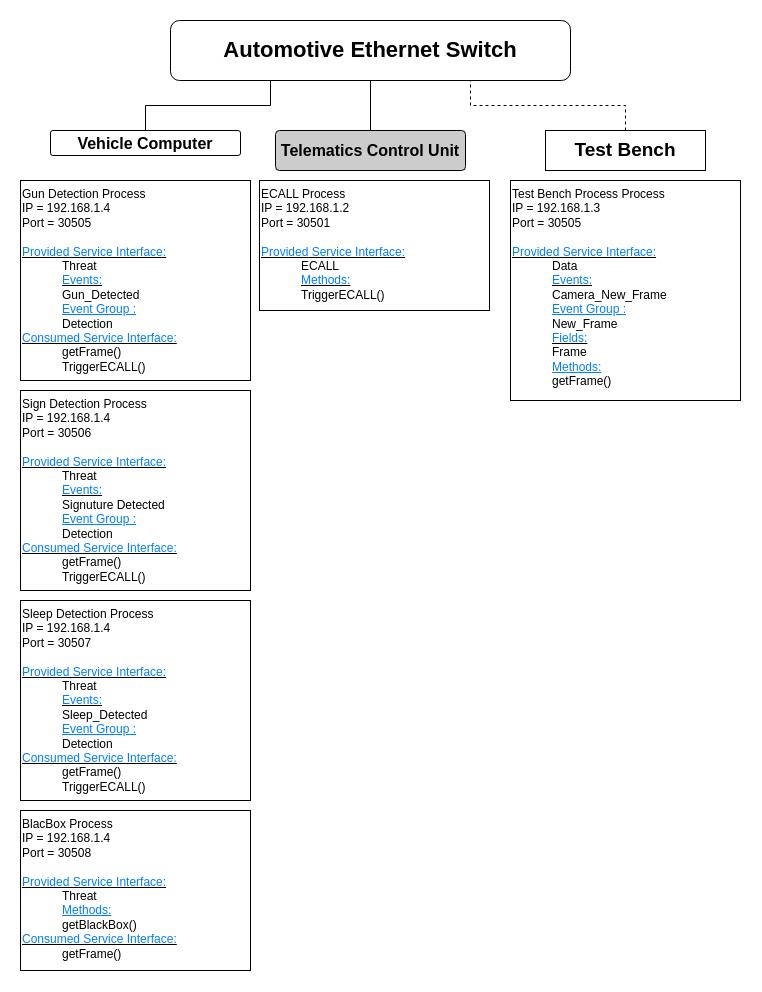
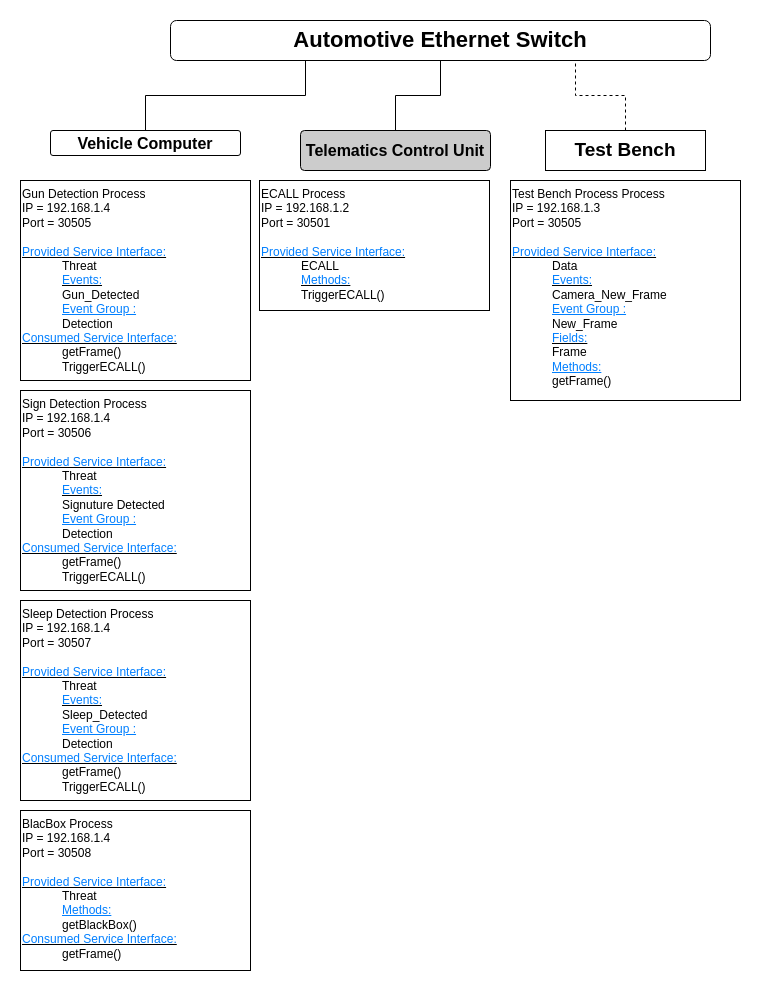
  <mxCell id="0" />
  <mxCell id="1" parent="0" />
  <mxCell id="2" style="edgeStyle=orthogonalEdgeStyle;rounded=0;orthogonalLoop=1;jettySize=auto;html=1;entryX=0.5;entryY=0;entryDx=0;entryDy=0;endArrow=none;endFill=0;" parent="1" source="3" target="11" edge="1"><mxGeometry relative="1" as="geometry" /></mxCell>
- <mxCell id="3" value="&lt;b&gt;&lt;font style=&quot;font-size: 22px&quot;&gt;Automotive Ethernet Switch&lt;/font&gt;&lt;/b&gt;" style="rounded=1;whiteSpace=wrap;html=1;" parent="1" vertex="1"><mxGeometry x="170" y="20" width="400" height="60" as="geometry" /></mxCell>
+ <mxCell id="3" value="&lt;b&gt;&lt;font style=&quot;font-size: 22px&quot;&gt;Automotive Ethernet Switch&lt;/font&gt;&lt;/b&gt;" style="rounded=1;whiteSpace=wrap;html=1;" parent="1" vertex="1"><mxGeometry x="170" y="20" width="540" height="40" as="geometry" /></mxCell>
  <mxCell id="4" style="edgeStyle=orthogonalEdgeStyle;rounded=0;orthogonalLoop=1;jettySize=auto;html=1;entryX=0.25;entryY=1;entryDx=0;entryDy=0;endArrow=none;endFill=0;" parent="1" source="5" target="3" edge="1"><mxGeometry relative="1" as="geometry" /></mxCell>
  <mxCell id="5" value="&lt;font style=&quot;font-size: 16px&quot;&gt;&lt;b&gt;Vehicle Computer&lt;/b&gt;&lt;/font&gt;" style="rounded=1;whiteSpace=wrap;html=1;arcSize=10;" parent="1" vertex="1"><mxGeometry x="50" y="130" width="190" height="25" as="geometry" /></mxCell>
  <mxCell id="6" style="edgeStyle=orthogonalEdgeStyle;rounded=0;orthogonalLoop=1;jettySize=auto;html=1;entryX=0.75;entryY=1;entryDx=0;entryDy=0;endArrow=none;endFill=0;dashed=1;" parent="1" source="7" target="3" edge="1"><mxGeometry relative="1" as="geometry" /></mxCell>
  <mxCell id="7" value="&lt;b&gt;&lt;font style=&quot;font-size: 19px&quot;&gt;Test Bench&lt;/font&gt;&lt;/b&gt;" style="whiteSpace=wrap;html=1;rounded=0;" parent="1" vertex="1"><mxGeometry x="545" y="130" width="160" height="40" as="geometry" /></mxCell>
  <mxCell id="8" value="Gun Detection Process&lt;br&gt;IP = 192.168.1.4&lt;br&gt;Port = 30505&lt;br&gt;&lt;br&gt;&lt;u&gt;&lt;font color=&quot;#007fff&quot;&gt;Provided Service Interface:&lt;br&gt;&lt;/font&gt;&lt;/u&gt;&lt;blockquote style=&quot;margin: 0 0 0 40px ; border: none ; padding: 0px&quot;&gt;Threat&lt;/blockquote&gt;&lt;blockquote style=&quot;margin: 0 0 0 40px ; border: none ; padding: 0px&quot;&gt;&lt;u&gt;&lt;font color=&quot;#007fff&quot;&gt;Events:&lt;/font&gt;&lt;/u&gt;&lt;/blockquote&gt;&lt;blockquote style=&quot;margin: 0 0 0 40px ; border: none ; padding: 0px&quot;&gt;&lt;font&gt;Gun_Detected&lt;br&gt;&lt;/font&gt;&lt;/blockquote&gt;&lt;blockquote style=&quot;margin: 0 0 0 40px ; border: none ; padding: 0px&quot;&gt;&lt;font&gt;&lt;u style=&quot;color: rgb(0 , 127 , 255)&quot;&gt;Event Group :&lt;/u&gt;&lt;br&gt;Detection&lt;br&gt;&lt;/font&gt;&lt;/blockquote&gt;&lt;u&gt;&lt;font color=&quot;#007fff&quot;&gt;Consumed Service Interface:&lt;br&gt;&lt;/font&gt;&lt;/u&gt;&lt;blockquote style=&quot;margin: 0 0 0 40px ; border: none ; padding: 0px&quot;&gt;getFrame()&lt;/blockquote&gt;&lt;blockquote style=&quot;margin: 0 0 0 40px ; border: none ; padding: 0px&quot;&gt;TriggerECALL()&lt;/blockquote&gt;" style="rounded=0;whiteSpace=wrap;html=1;verticalAlign=top;align=left;" parent="1" vertex="1"><mxGeometry x="20" y="180" width="230" height="200" as="geometry" /></mxCell>
  <mxCell id="9" value="Test Bench Process Process&lt;br&gt;IP = 192.168.1.3&lt;br&gt;Port = 30505&lt;br&gt;&lt;br&gt;&lt;u&gt;&lt;font color=&quot;#007fff&quot;&gt;Provided Service Interface:&lt;br&gt;&lt;/font&gt;&lt;/u&gt;&lt;blockquote style=&quot;margin: 0 0 0 40px ; border: none ; padding: 0px&quot;&gt;Data&lt;/blockquote&gt;&lt;blockquote style=&quot;margin: 0 0 0 40px ; border: none ; padding: 0px&quot;&gt;&lt;u&gt;&lt;font color=&quot;#007fff&quot;&gt;Events:&lt;/font&gt;&lt;/u&gt;&lt;/blockquote&gt;&lt;blockquote style=&quot;margin: 0 0 0 40px ; border: none ; padding: 0px&quot;&gt;&lt;font&gt;Camera_New_Frame&lt;/font&gt;&lt;/blockquote&gt;&lt;blockquote style=&quot;margin: 0 0 0 40px ; border: none ; padding: 0px&quot;&gt;&lt;font&gt;&lt;font color=&quot;#007fff&quot;&gt;&lt;u&gt;Event Group :&lt;/u&gt;&lt;/font&gt;&lt;br&gt;New_Frame&lt;/font&gt;&lt;/blockquote&gt;&lt;blockquote style=&quot;margin: 0 0 0 40px ; border: none ; padding: 0px&quot;&gt;&lt;u&gt;&lt;font color=&quot;#007fff&quot;&gt;Fields:&lt;/font&gt;&lt;/u&gt;&lt;/blockquote&gt;&lt;blockquote style=&quot;margin: 0 0 0 40px ; border: none ; padding: 0px&quot;&gt;Frame&lt;br&gt;&lt;u style=&quot;color: rgb(0 , 127 , 255)&quot;&gt;Methods:&lt;/u&gt;&lt;/blockquote&gt;&lt;blockquote style=&quot;margin: 0 0 0 40px ; border: none ; padding: 0px&quot;&gt;getFrame()&lt;br&gt;&lt;/blockquote&gt;" style="rounded=0;whiteSpace=wrap;html=1;verticalAlign=top;align=left;" parent="1" vertex="1"><mxGeometry x="510" y="180" width="230" height="220" as="geometry" /></mxCell>
  <mxCell id="10" value="ECALL Process&lt;br&gt;IP = 192.168.1.2&lt;br&gt;Port = 30501&lt;br&gt;&lt;br&gt;&lt;u&gt;&lt;font color=&quot;#007fff&quot;&gt;Provided Service Interface:&lt;br&gt;&lt;/font&gt;&lt;/u&gt;&lt;blockquote style=&quot;margin: 0 0 0 40px ; border: none ; padding: 0px&quot;&gt;ECALL&lt;/blockquote&gt;&lt;blockquote style=&quot;margin: 0 0 0 40px ; border: none ; padding: 0px&quot;&gt;&lt;u&gt;&lt;font color=&quot;#007fff&quot;&gt;Methods:&lt;/font&gt;&lt;/u&gt;&lt;/blockquote&gt;&lt;blockquote style=&quot;margin: 0 0 0 40px ; border: none ; padding: 0px&quot;&gt;TriggerECALL()&lt;/blockquote&gt;" style="rounded=0;whiteSpace=wrap;html=1;verticalAlign=top;align=left;labelBackgroundColor=#ffffff;" parent="1" vertex="1"><mxGeometry x="259" y="180" width="230" height="130" as="geometry" /></mxCell>
- <mxCell id="11" value="&lt;font style=&quot;font-size: 16px&quot;&gt;&lt;b&gt;Telematics Control Unit&lt;/b&gt;&lt;/font&gt;" style="rounded=1;whiteSpace=wrap;html=1;arcSize=10;fillColor=#CCCCCC;" parent="1" vertex="1"><mxGeometry x="275" y="130" width="190" height="40" as="geometry" /></mxCell>
+ <mxCell id="11" value="&lt;font style=&quot;font-size: 16px&quot;&gt;&lt;b&gt;Telematics Control Unit&lt;/b&gt;&lt;/font&gt;" style="rounded=1;whiteSpace=wrap;html=1;arcSize=10;fillColor=#CCCCCC;" parent="1" vertex="1"><mxGeometry x="300" y="130" width="190" height="40" as="geometry" /></mxCell>
  <mxCell id="12" value="Sign Detection Process&lt;br&gt;IP = 192.168.1.4&lt;br&gt;Port = 30506&lt;br&gt;&lt;br&gt;&lt;u&gt;&lt;font color=&quot;#007fff&quot;&gt;Provided Service Interface:&lt;br&gt;&lt;/font&gt;&lt;/u&gt;&lt;blockquote style=&quot;margin: 0 0 0 40px ; border: none ; padding: 0px&quot;&gt;Threat&lt;/blockquote&gt;&lt;blockquote style=&quot;margin: 0 0 0 40px ; border: none ; padding: 0px&quot;&gt;&lt;u&gt;&lt;font color=&quot;#007fff&quot;&gt;Events:&lt;/font&gt;&lt;/u&gt;&lt;/blockquote&gt;&lt;blockquote style=&quot;margin: 0 0 0 40px ; border: none ; padding: 0px&quot;&gt;&lt;font&gt;Signuture Detected&lt;/font&gt;&lt;/blockquote&gt;&lt;blockquote style=&quot;margin: 0 0 0 40px ; border: none ; padding: 0px&quot;&gt;&lt;font&gt;&lt;u style=&quot;color: rgb(0 , 127 , 255)&quot;&gt;Event Group :&lt;/u&gt;&lt;br&gt;Detection&lt;br&gt;&lt;/font&gt;&lt;/blockquote&gt;&lt;u&gt;&lt;font color=&quot;#007fff&quot;&gt;Consumed Service Interface:&lt;br&gt;&lt;/font&gt;&lt;/u&gt;&lt;blockquote style=&quot;margin: 0 0 0 40px ; border: none ; padding: 0px&quot;&gt;getFrame()&lt;/blockquote&gt;&lt;blockquote style=&quot;margin: 0 0 0 40px ; border: none ; padding: 0px&quot;&gt;TriggerECALL()&lt;/blockquote&gt;" style="rounded=0;whiteSpace=wrap;html=1;verticalAlign=top;align=left;" parent="1" vertex="1"><mxGeometry x="20" y="390" width="230" height="200" as="geometry" /></mxCell>
  <mxCell id="13" value="Sleep Detection Process&lt;br&gt;IP = 192.168.1.4&lt;br&gt;Port = 30507&lt;br&gt;&lt;br&gt;&lt;u&gt;&lt;font color=&quot;#007fff&quot;&gt;Provided Service Interface:&lt;br&gt;&lt;/font&gt;&lt;/u&gt;&lt;blockquote style=&quot;margin: 0 0 0 40px ; border: none ; padding: 0px&quot;&gt;Threat&lt;/blockquote&gt;&lt;blockquote style=&quot;margin: 0 0 0 40px ; border: none ; padding: 0px&quot;&gt;&lt;u&gt;&lt;font color=&quot;#007fff&quot;&gt;Events:&lt;/font&gt;&lt;/u&gt;&lt;/blockquote&gt;&lt;blockquote style=&quot;margin: 0 0 0 40px ; border: none ; padding: 0px&quot;&gt;&lt;font&gt;Sleep_Detected&lt;/font&gt;&lt;/blockquote&gt;&lt;blockquote style=&quot;margin: 0 0 0 40px ; border: none ; padding: 0px&quot;&gt;&lt;font&gt;&lt;u style=&quot;color: rgb(0 , 127 , 255)&quot;&gt;Event Group :&lt;/u&gt;&lt;br&gt;Detection&lt;br&gt;&lt;/font&gt;&lt;/blockquote&gt;&lt;u&gt;&lt;font color=&quot;#007fff&quot;&gt;Consumed Service Interface:&lt;br&gt;&lt;/font&gt;&lt;/u&gt;&lt;blockquote style=&quot;margin: 0 0 0 40px ; border: none ; padding: 0px&quot;&gt;getFrame()&lt;/blockquote&gt;&lt;blockquote style=&quot;margin: 0 0 0 40px ; border: none ; padding: 0px&quot;&gt;TriggerECALL()&lt;/blockquote&gt;" style="rounded=0;whiteSpace=wrap;html=1;verticalAlign=top;align=left;" parent="1" vertex="1"><mxGeometry x="20" y="600" width="230" height="200" as="geometry" /></mxCell>
  <mxCell id="14" value="BlacBox Process&lt;br&gt;IP = 192.168.1.4&lt;br&gt;Port = 30508&lt;br&gt;&lt;br&gt;&lt;u&gt;&lt;font color=&quot;#007fff&quot;&gt;Provided Service Interface:&lt;br&gt;&lt;/font&gt;&lt;/u&gt;&lt;blockquote style=&quot;margin: 0 0 0 40px ; border: none ; padding: 0px&quot;&gt;Threat&lt;/blockquote&gt;&lt;blockquote style=&quot;margin: 0 0 0 40px ; border: none ; padding: 0px&quot;&gt;&lt;font color=&quot;#007fff&quot;&gt;&lt;u&gt;Methods:&lt;/u&gt;&lt;/font&gt;&lt;/blockquote&gt;&lt;blockquote style=&quot;margin: 0 0 0 40px ; border: none ; padding: 0px&quot;&gt;getBlackBox()&lt;/blockquote&gt;&lt;u&gt;&lt;font color=&quot;#007fff&quot;&gt;Consumed Service Interface:&lt;br&gt;&lt;/font&gt;&lt;/u&gt;&lt;blockquote style=&quot;margin: 0 0 0 40px ; border: none ; padding: 0px&quot;&gt;getFrame()&lt;/blockquote&gt;" style="rounded=0;whiteSpace=wrap;html=1;verticalAlign=top;align=left;" parent="1" vertex="1"><mxGeometry x="20" y="810" width="230" height="160" as="geometry" /></mxCell>
  <mxCell id="15" value="ECALL Process&lt;br&gt;IP = 192.168.1.2&lt;br&gt;Port = 30501&lt;br&gt;&lt;br&gt;&lt;u&gt;&lt;font color=&quot;#007fff&quot;&gt;Provided Service Interface:&lt;br&gt;&lt;/font&gt;&lt;/u&gt;&lt;blockquote style=&quot;margin: 0 0 0 40px ; border: none ; padding: 0px&quot;&gt;ECALL&lt;/blockquote&gt;&lt;blockquote style=&quot;margin: 0 0 0 40px ; border: none ; padding: 0px&quot;&gt;&lt;u&gt;&lt;font color=&quot;#007fff&quot;&gt;Methods:&lt;/font&gt;&lt;/u&gt;&lt;/blockquote&gt;&lt;blockquote style=&quot;margin: 0 0 0 40px ; border: none ; padding: 0px&quot;&gt;TriggerECALL()&lt;/blockquote&gt;" style="rounded=0;whiteSpace=wrap;html=1;verticalAlign=top;align=left;labelBackgroundColor=#ffffff;" vertex="1" parent="1"><mxGeometry x="259" y="180" width="230" height="130" as="geometry" /></mxCell>
